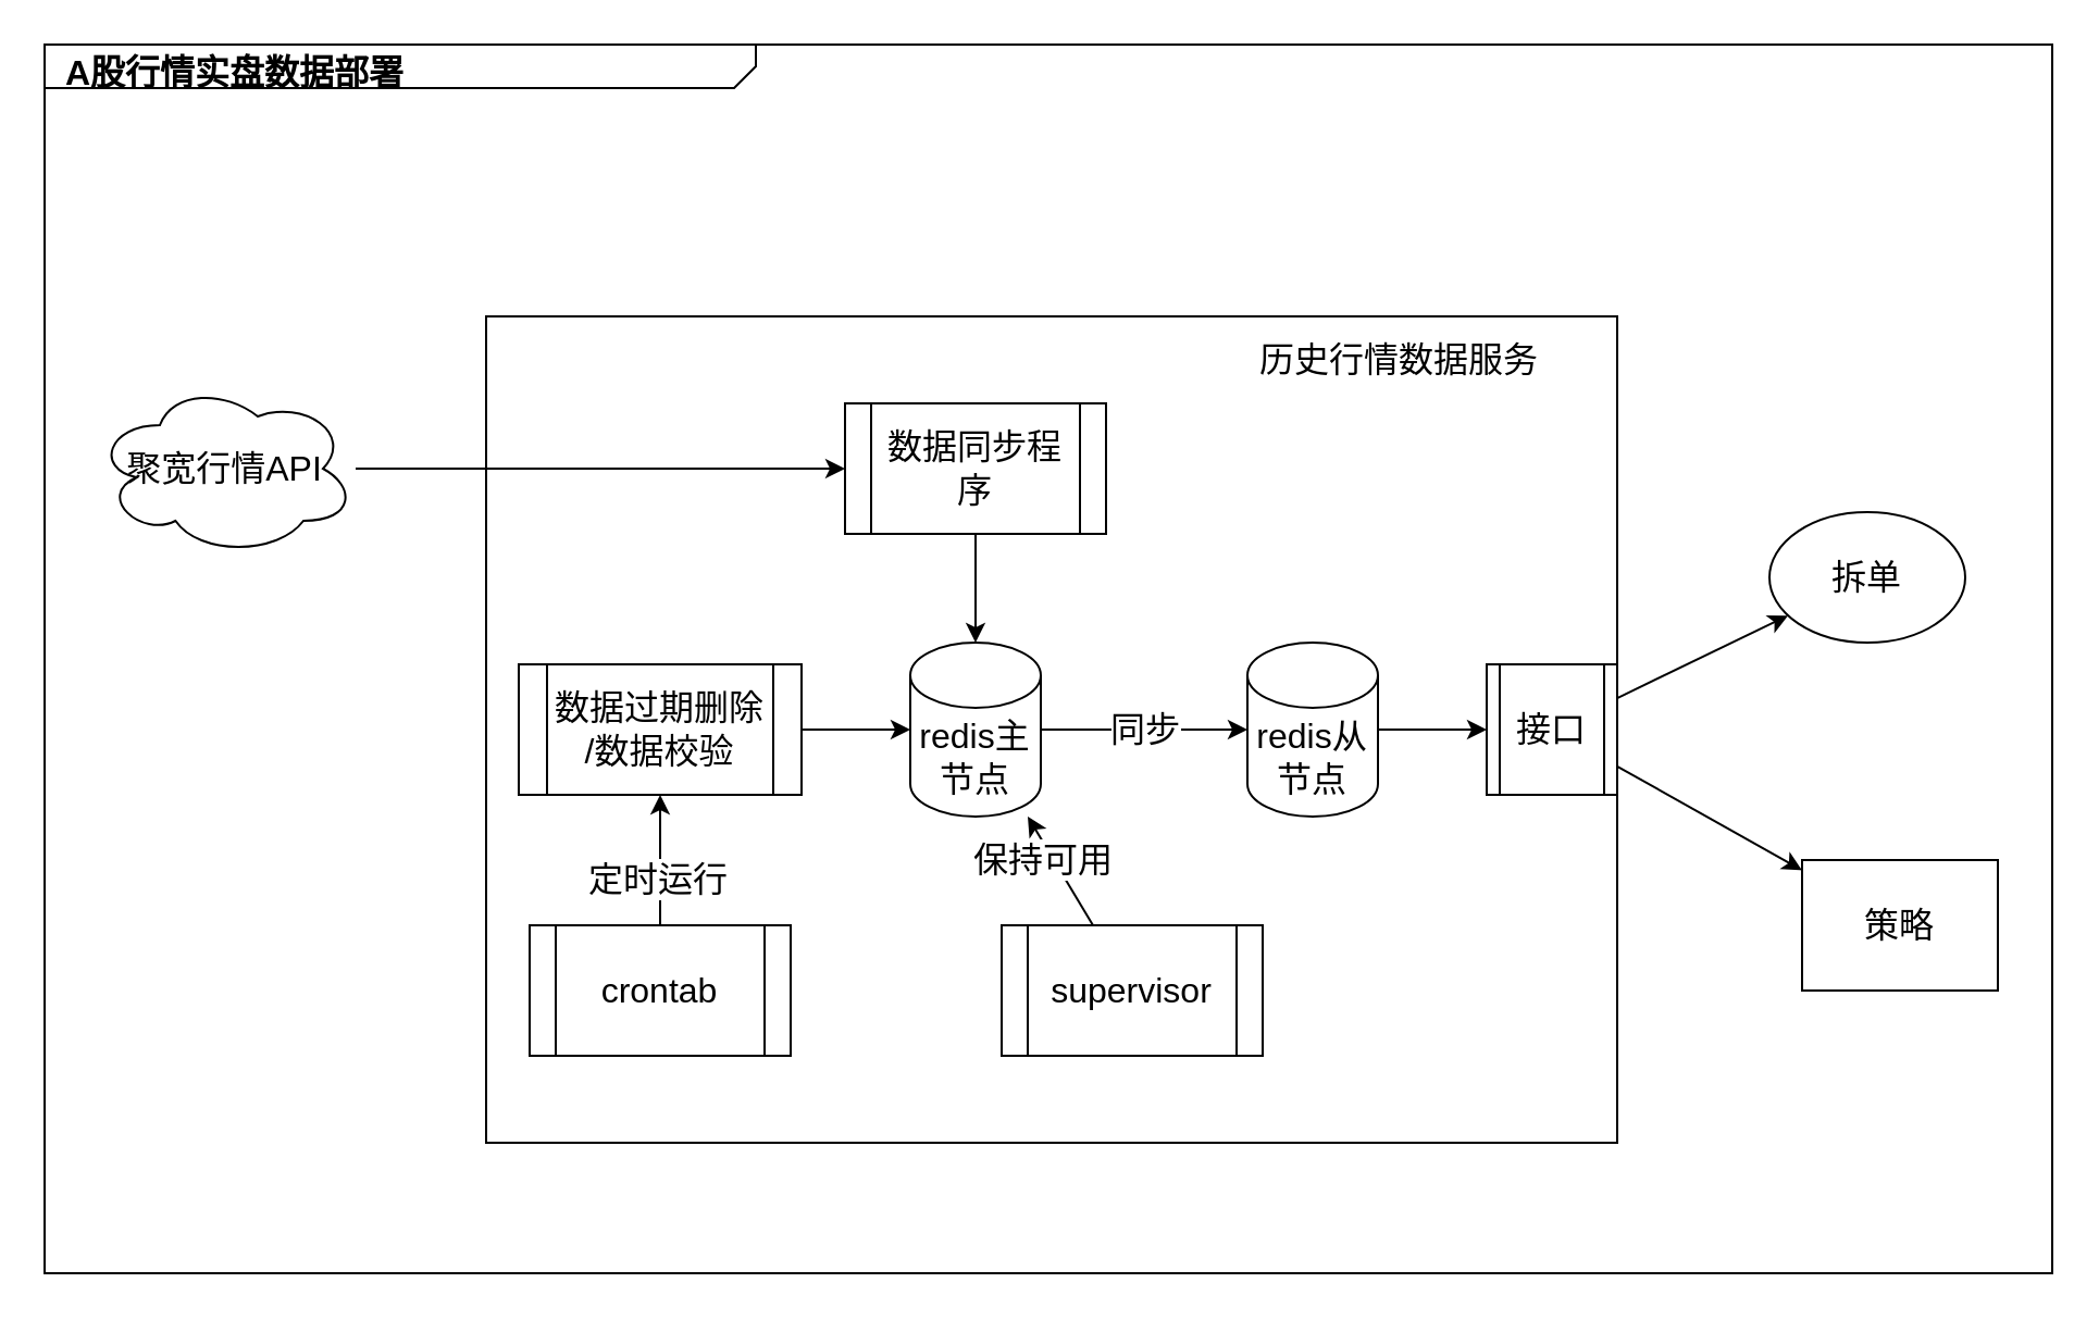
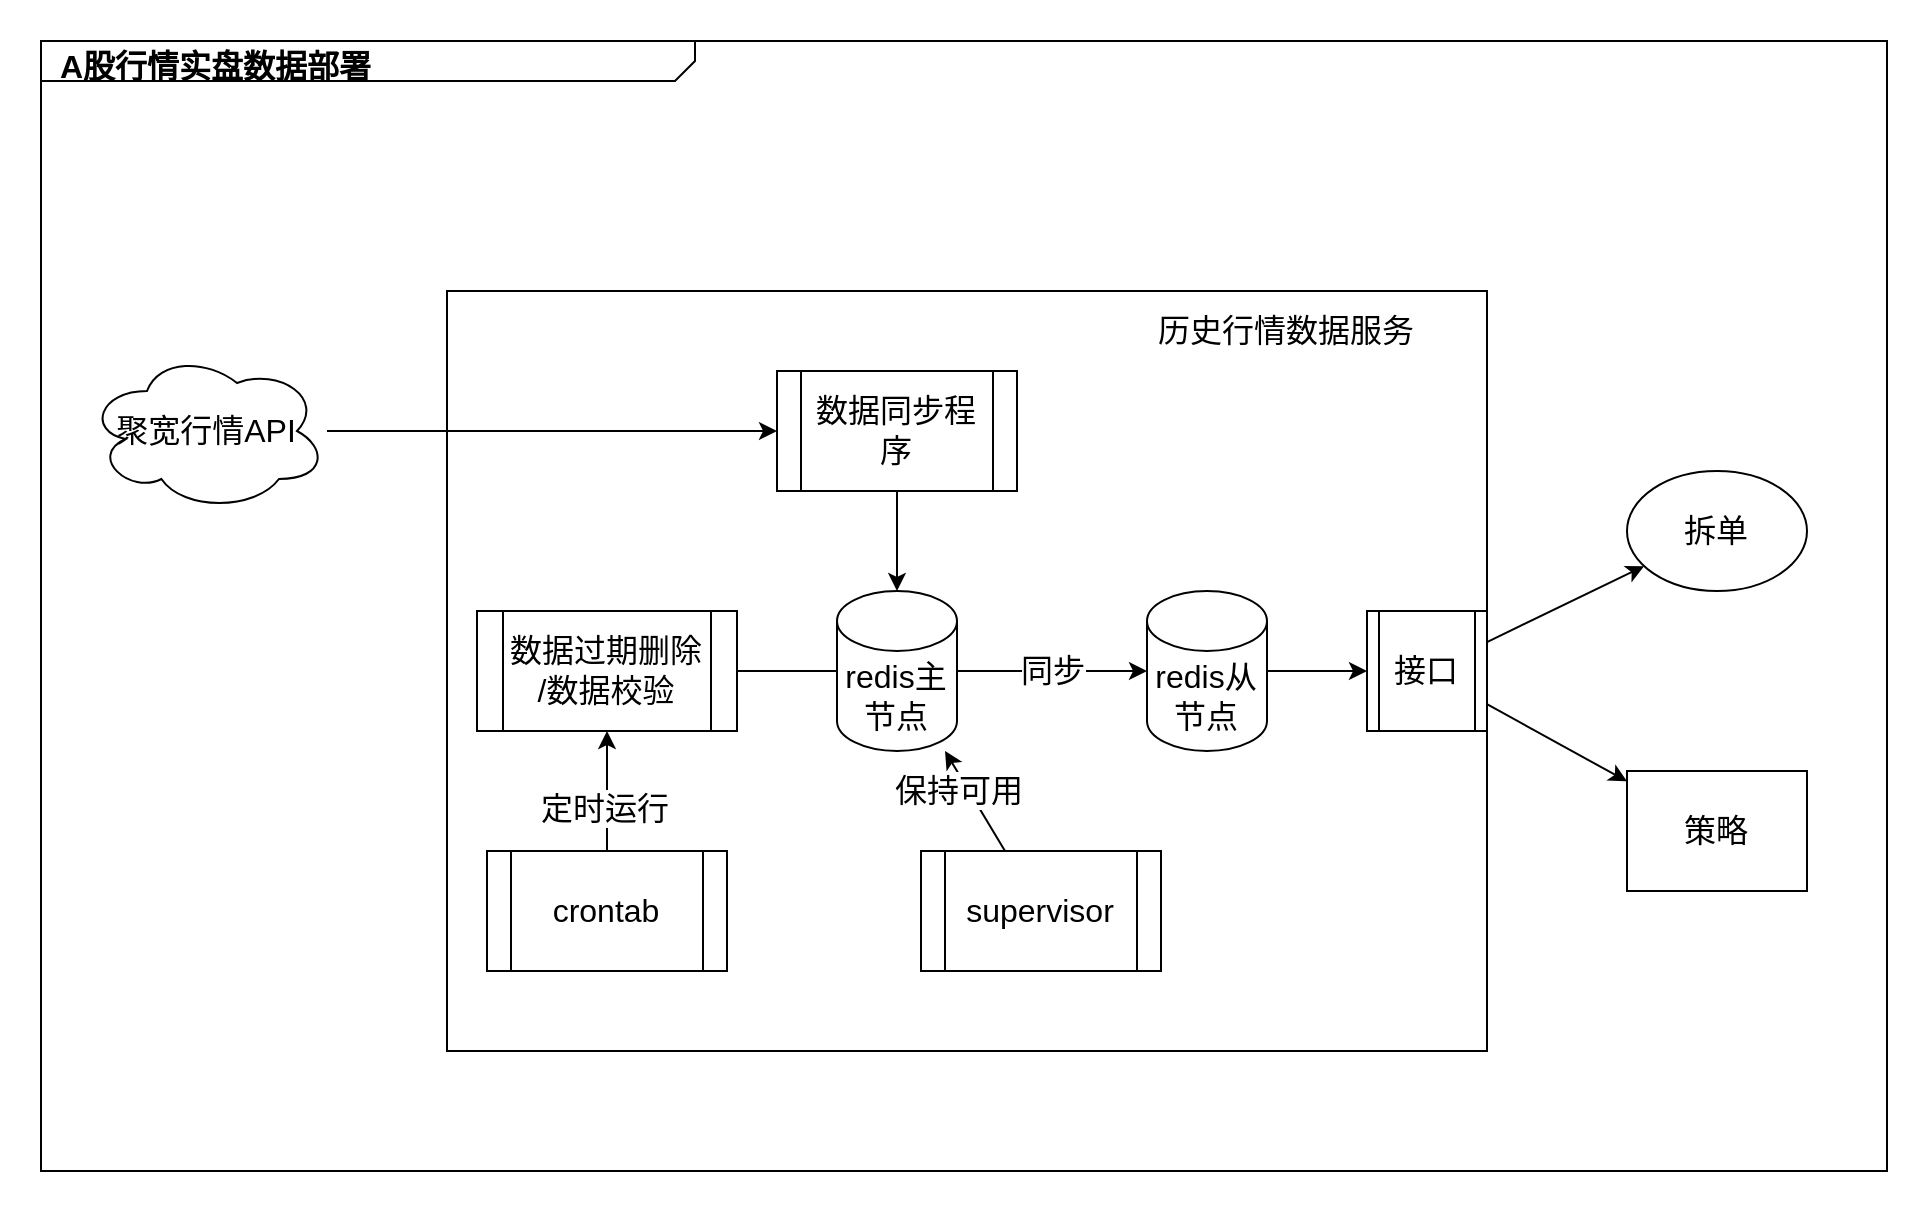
  <mxCell id="0" style=";html=1;" />
  <mxCell id="1" style=";html=1;" parent="0" />
  <mxCell id="2" value="&lt;p style=&quot;margin: 4px 0px 0px 10px; text-align: left; font-size: 16px;&quot;&gt;&lt;b style=&quot;font-size: 16px;&quot;&gt;A股行情实盘数据部署&lt;/b&gt;&lt;/p&gt;" style="html=1;strokeWidth=1;shape=mxgraph.sysml.package;html=1;overflow=fill;whiteSpace=wrap;fillColor=none;gradientColor=none;fontSize=16;align=center;labelX=327.64;" parent="1" vertex="1"><mxGeometry x="20" y="20" width="923" height="565" as="geometry" /></mxCell>
  <mxCell id="3" value="" style="rounded=0;whiteSpace=wrap;html=1;fontSize=16;labelBorderColor=#000000;" vertex="1" parent="1"><mxGeometry x="223" y="145" width="520" height="380" as="geometry" /></mxCell>
  <mxCell id="4" style="edgeStyle=orthogonalEdgeStyle;rounded=0;html=1;jettySize=auto;orthogonalLoop=1;endArrow=circlePlus;endFill=0;" parent="1" edge="1"><mxGeometry relative="1" as="geometry"><Array as="points"><mxPoint x="180" y="210" /><mxPoint x="220" y="210" /></Array><mxPoint x="180" y="260" as="sourcePoint" /></mxGeometry></mxCell>
  <mxCell id="5" style="edgeStyle=none;rounded=0;html=1;dashed=1;endArrow=none;endFill=0;jettySize=auto;orthogonalLoop=1;" parent="1" edge="1"><mxGeometry relative="1" as="geometry"><mxPoint x="769.583" y="380" as="targetPoint" /></mxGeometry></mxCell>
  <mxCell id="6" style="edgeStyle=orthogonalEdgeStyle;rounded=0;html=1;endArrow=circlePlus;endFill=0;jettySize=auto;orthogonalLoop=1;entryX=0.25;entryY=1;" parent="1" edge="1"><mxGeometry relative="1" as="geometry"><Array as="points"><mxPoint x="330" y="360" /><mxPoint x="380" y="360" /></Array><mxPoint x="380" y="330" as="targetPoint" /></mxGeometry></mxCell>
  <mxCell id="7" style="edgeStyle=orthogonalEdgeStyle;rounded=0;html=1;endArrow=circlePlus;endFill=0;jettySize=auto;orthogonalLoop=1;entryX=0.5;entryY=1;" parent="1" edge="1"><mxGeometry relative="1" as="geometry"><Array as="points"><mxPoint x="520" y="360" /><mxPoint x="420" y="360" /></Array><mxPoint x="420" y="330" as="targetPoint" /></mxGeometry></mxCell>
  <mxCell id="8" style="edgeStyle=orthogonalEdgeStyle;rounded=0;html=1;endArrow=circlePlus;endFill=0;jettySize=auto;orthogonalLoop=1;entryX=0.75;entryY=1;" parent="1" edge="1"><mxGeometry relative="1" as="geometry"><Array as="points"><mxPoint x="720" y="350" /><mxPoint x="460" y="350" /></Array><mxPoint x="460" y="330" as="targetPoint" /></mxGeometry></mxCell>
  <mxCell id="9" style="edgeStyle=none;rounded=0;html=1;dashed=1;endArrow=none;endFill=0;jettySize=auto;orthogonalLoop=1;" parent="1" edge="1"><mxGeometry relative="1" as="geometry"><mxPoint x="720" y="380" as="sourcePoint" /></mxGeometry></mxCell>
  <mxCell id="10" style="edgeStyle=orthogonalEdgeStyle;rounded=0;html=1;endArrow=circlePlus;endFill=0;jettySize=auto;orthogonalLoop=1;" parent="1" edge="1"><mxGeometry relative="1" as="geometry"><Array as="points"><mxPoint x="180" y="480" /><mxPoint x="180" y="480" /></Array><mxPoint x="180" y="340" as="targetPoint" /></mxGeometry></mxCell>
  <mxCell id="11" style="rounded=0;html=1;endArrow=none;endFill=0;jettySize=auto;orthogonalLoop=1;dashed=1;" parent="1" edge="1"><mxGeometry relative="1" as="geometry"><mxPoint x="654.545" y="550" as="sourcePoint" /></mxGeometry></mxCell>
  <mxCell id="12" style="edgeStyle=none;rounded=0;html=1;dashed=1;endArrow=none;endFill=0;jettySize=auto;orthogonalLoop=1;" parent="1" edge="1"><mxGeometry relative="1" as="geometry"><mxPoint x="890" y="550" as="sourcePoint" /></mxGeometry></mxCell>
  <mxCell id="13" value="聚宽行情API" style="ellipse;shape=cloud;whiteSpace=wrap;html=1;fontSize=16;" vertex="1" parent="1"><mxGeometry x="43" y="175" width="120" height="80" as="geometry" /></mxCell>
  <mxCell id="14" value="" style="endArrow=classic;html=1;fontSize=16;" edge="1" parent="1" source="13" target="16"><mxGeometry width="50" height="50" relative="1" as="geometry"><mxPoint x="383" y="345" as="sourcePoint" /><mxPoint x="343" y="310" as="targetPoint" /></mxGeometry></mxCell>
  <mxCell id="15" value="redis主节点" style="shape=cylinder3;whiteSpace=wrap;html=1;boundedLbl=1;backgroundOutline=1;size=15;fontSize=16;" vertex="1" parent="1"><mxGeometry x="418" y="295" width="60" height="80" as="geometry" /></mxCell>
  <mxCell id="16" value="数据同步程序" style="shape=process;whiteSpace=wrap;html=1;backgroundOutline=1;fontSize=16;" vertex="1" parent="1"><mxGeometry x="388" y="185" width="120" height="60" as="geometry" /></mxCell>
  <mxCell id="17" value="数据过期删除&lt;br&gt;/数据校验" style="shape=process;whiteSpace=wrap;html=1;backgroundOutline=1;fontSize=16;" vertex="1" parent="1"><mxGeometry x="238" y="305" width="130" height="60" as="geometry" /></mxCell>
  <mxCell id="18" value="" style="endArrow=classic;html=1;fontSize=16;" edge="1" parent="1" source="16" target="15"><mxGeometry width="50" height="50" relative="1" as="geometry"><mxPoint x="233" y="335" as="sourcePoint" /><mxPoint x="283" y="285" as="targetPoint" /></mxGeometry></mxCell>
- <mxCell id="19" value="" style="endArrow=classic;html=1;fontSize=16;" edge="1" parent="1" source="17" target="15"><mxGeometry width="50" height="50" relative="1" as="geometry"><mxPoint x="458" y="225" as="sourcePoint" /><mxPoint x="458" y="265" as="targetPoint" /></mxGeometry></mxCell>
+ <mxCell id="19" value="" style="endArrow=none;html=1;fontSize=16;" edge="1" parent="1" source="17" target="15"><mxGeometry width="50" height="50" relative="1" as="geometry"><mxPoint x="458" y="225" as="sourcePoint" /><mxPoint x="458" y="265" as="targetPoint" /></mxGeometry></mxCell>
  <mxCell id="20" value="历史行情数据服务" style="text;html=1;strokeColor=none;fillColor=none;align=center;verticalAlign=middle;whiteSpace=wrap;rounded=0;fontSize=16;" vertex="1" parent="1"><mxGeometry x="573" y="155" width="140" height="20" as="geometry" /></mxCell>
  <mxCell id="21" value="redis从节点" style="shape=cylinder3;whiteSpace=wrap;html=1;boundedLbl=1;backgroundOutline=1;size=15;fontSize=16;" vertex="1" parent="1"><mxGeometry x="573" y="295" width="60" height="80" as="geometry" /></mxCell>
  <mxCell id="22" value="同步" style="endArrow=classic;html=1;fontSize=16;startArrow=none;startFill=0;" edge="1" parent="1" source="15" target="21"><mxGeometry width="50" height="50" relative="1" as="geometry"><mxPoint x="183" y="320" as="sourcePoint" /><mxPoint x="363" y="320" as="targetPoint" /></mxGeometry></mxCell>
  <mxCell id="23" value="supervisor" style="shape=process;whiteSpace=wrap;html=1;backgroundOutline=1;fontSize=16;" vertex="1" parent="1"><mxGeometry x="460" y="425" width="120" height="60" as="geometry" /></mxCell>
  <mxCell id="24" value="" style="endArrow=none;html=1;fontSize=16;startArrow=classic;startFill=1;endFill=0;" edge="1" parent="1" source="15" target="23"><mxGeometry width="50" height="50" relative="1" as="geometry"><mxPoint x="383" y="345" as="sourcePoint" /><mxPoint x="428" y="345" as="targetPoint" /></mxGeometry></mxCell>
  <mxCell id="25" value="保持可用" style="edgeLabel;html=1;align=center;verticalAlign=middle;resizable=0;points=[];fontSize=16;" vertex="1" connectable="0" parent="24"><mxGeometry x="-0.594" y="-4" relative="1" as="geometry"><mxPoint x="3.26" y="7.65" as="offset" /></mxGeometry></mxCell>
- <mxCell id="26" value="策略" style="rounded=0;whiteSpace=wrap;html=1;fontSize=16;" vertex="1" parent="1"><mxGeometry x="828" y="395" width="90" height="60" as="geometry" /></mxCell>
+ <mxCell id="26" value="策略" style="rounded=0;whiteSpace=wrap;html=1;fontSize=16;" vertex="1" parent="1"><mxGeometry x="813" y="385" width="90" height="60" as="geometry" /></mxCell>
  <mxCell id="27" value="crontab" style="shape=process;whiteSpace=wrap;html=1;backgroundOutline=1;fontSize=16;" vertex="1" parent="1"><mxGeometry x="243" y="425" width="120" height="60" as="geometry" /></mxCell>
  <mxCell id="28" value="" style="endArrow=classic;html=1;fontSize=16;" edge="1" parent="1" source="27" target="17"><mxGeometry width="50" height="50" relative="1" as="geometry"><mxPoint x="513" y="415" as="sourcePoint" /><mxPoint x="563" y="365" as="targetPoint" /></mxGeometry></mxCell>
  <mxCell id="29" value="定时运行" style="edgeLabel;html=1;align=center;verticalAlign=middle;resizable=0;points=[];fontSize=16;" vertex="1" connectable="0" parent="28"><mxGeometry x="-0.267" y="2" relative="1" as="geometry"><mxPoint as="offset" /></mxGeometry></mxCell>
  <mxCell id="30" value="拆单" style="ellipse;whiteSpace=wrap;html=1;fontSize=16;" vertex="1" parent="1"><mxGeometry x="813" y="235" width="90" height="60" as="geometry" /></mxCell>
  <mxCell id="31" value="接口" style="shape=process;whiteSpace=wrap;html=1;backgroundOutline=1;fontSize=16;" vertex="1" parent="1"><mxGeometry x="683" y="305" width="60" height="60" as="geometry" /></mxCell>
  <mxCell id="32" value="" style="endArrow=classic;html=1;fontSize=16;" edge="1" parent="1" source="21" target="31"><mxGeometry width="50" height="50" relative="1" as="geometry"><mxPoint x="513" y="375" as="sourcePoint" /><mxPoint x="563" y="325" as="targetPoint" /></mxGeometry></mxCell>
  <mxCell id="33" value="" style="endArrow=classic;html=1;fontSize=16;" edge="1" parent="1" source="31" target="30"><mxGeometry width="50" height="50" relative="1" as="geometry"><mxPoint x="513" y="375" as="sourcePoint" /><mxPoint x="563" y="325" as="targetPoint" /></mxGeometry></mxCell>
  <mxCell id="34" value="" style="endArrow=classic;html=1;fontSize=16;" edge="1" parent="1" source="31" target="26"><mxGeometry width="50" height="50" relative="1" as="geometry"><mxPoint x="753" y="435" as="sourcePoint" /><mxPoint x="803" y="385" as="targetPoint" /></mxGeometry></mxCell>
